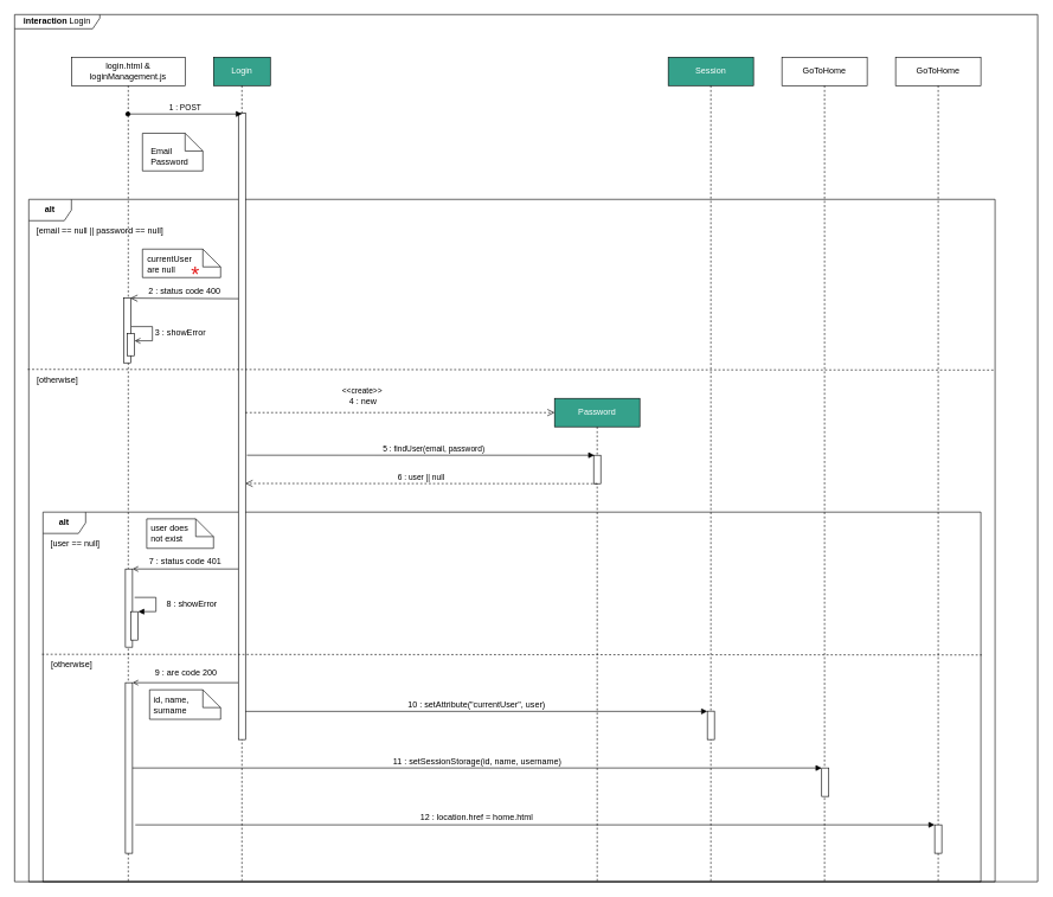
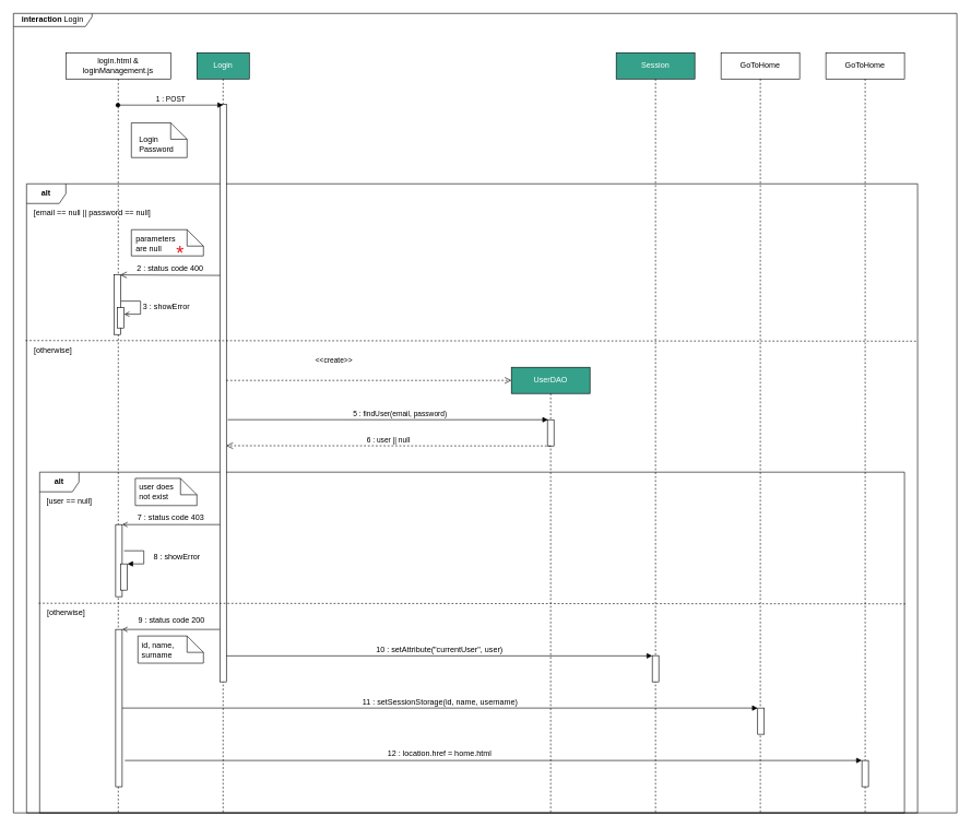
  <mxCell id="0" />
  <mxCell id="1" parent="0" />
  <mxCell id="2" value="&lt;b&gt;interaction &lt;/b&gt;Login" style="shape=umlFrame;whiteSpace=wrap;html=1;width=120;height=20;" parent="1" vertex="1"><mxGeometry x="20" y="20" width="1440" height="1220" as="geometry" /></mxCell>
  <mxCell id="3" value="&lt;b&gt;alt&lt;/b&gt;" style="shape=umlFrame;whiteSpace=wrap;html=1;" parent="1" vertex="1"><mxGeometry x="40" y="280" width="1360" height="960" as="geometry" /></mxCell>
  <mxCell id="4" value="&lt;b&gt;alt&lt;/b&gt;" style="shape=umlFrame;whiteSpace=wrap;html=1;" parent="1" vertex="1"><mxGeometry x="60" y="720" width="1320" height="520" as="geometry" /></mxCell>
  <mxCell id="5" value="login.html &amp;amp; loginManagement.js" style="shape=umlLifeline;perimeter=lifelinePerimeter;whiteSpace=wrap;html=1;container=1;collapsible=0;recursiveResize=0;outlineConnect=0;" parent="1" vertex="1"><mxGeometry x="100" y="80" width="160" height="1160" as="geometry" /></mxCell>
  <mxCell id="6" value="[email == null || password == null]" style="text;html=1;align=center;verticalAlign=middle;resizable=0;points=[];autosize=1;strokeColor=none;fillColor=none;" parent="5" vertex="1"><mxGeometry x="-60" y="230" width="200" height="30" as="geometry" /></mxCell>
  <mxCell id="7" value="3 : showError" style="edgeStyle=orthogonalEdgeStyle;html=1;align=left;spacingLeft=2;endArrow=open;rounded=0;entryX=1;entryY=0;fontSize=12;fontColor=#000000;endFill=0;" edge="1" parent="5"><mxGeometry relative="1" as="geometry"><mxPoint x="84" y="379" as="sourcePoint" /><Array as="points"><mxPoint x="114" y="379" /></Array><mxPoint x="89" y="399" as="targetPoint" /></mxGeometry></mxCell>
  <mxCell id="8" value="[otherwise]" style="text;html=1;align=center;verticalAlign=middle;resizable=0;points=[];autosize=1;strokeColor=none;fillColor=none;" parent="5" vertex="1"><mxGeometry x="-40" y="840" width="80" height="30" as="geometry" /></mxCell>
  <mxCell id="9" value="" style="html=1;points=[];perimeter=orthogonalPerimeter;fontSize=12;fontColor=#FFFFFF;strokeColor=#000000;fillColor=#FFFFFF;" vertex="1" parent="5"><mxGeometry x="76" y="720" width="10" height="110" as="geometry" /></mxCell>
  <mxCell id="10" value="" style="html=1;points=[];perimeter=orthogonalPerimeter;fontSize=12;fontColor=#FFFFFF;strokeColor=#000000;fillColor=#FFFFFF;" vertex="1" parent="5"><mxGeometry x="84" y="780" width="10" height="40" as="geometry" /></mxCell>
  <mxCell id="11" value="&lt;font color=&quot;#000000&quot;&gt;8 : showError&lt;/font&gt;" style="edgeStyle=orthogonalEdgeStyle;html=1;align=left;spacingLeft=2;endArrow=block;rounded=0;entryX=1;entryY=0;fontSize=12;fontColor=#FFFFFF;" edge="1" target="10" parent="5"><mxGeometry x="0.067" y="11" relative="1" as="geometry"><mxPoint x="89" y="760" as="sourcePoint" /><Array as="points"><mxPoint x="119" y="760" /></Array><mxPoint as="offset" /></mxGeometry></mxCell>
  <mxCell id="12" value="" style="html=1;points=[];perimeter=orthogonalPerimeter;fontSize=12;fontColor=#FFFFFF;strokeColor=#000000;fillColor=#FFFFFF;" vertex="1" parent="5"><mxGeometry x="76" y="880" width="10" height="240" as="geometry" /></mxCell>
  <mxCell id="13" value="dispatch" style="html=1;verticalAlign=bottom;startArrow=none;endArrow=open;startSize=8;rounded=0;fontSize=12;fontColor=#FFFFFF;entryX=1;entryY=0;entryDx=0;entryDy=0;entryPerimeter=0;startFill=0;endFill=0;" edge="1" parent="5"><mxGeometry relative="1" as="geometry"><mxPoint x="235" y="880" as="sourcePoint" /><mxPoint x="86" y="880" as="targetPoint" /></mxGeometry></mxCell>
  <mxCell id="14" value="" style="html=1;points=[];perimeter=orthogonalPerimeter;fontSize=12;fontColor=#FFFFFF;strokeColor=#000000;fillColor=#FFFFFF;" vertex="1" parent="5"><mxGeometry x="74" y="339" width="10" height="91" as="geometry" /></mxCell>
  <mxCell id="15" value="" style="html=1;points=[];perimeter=orthogonalPerimeter;fontSize=12;fontColor=#FFFFFF;strokeColor=#000000;fillColor=#FFFFFF;" vertex="1" parent="5"><mxGeometry x="79" y="389" width="10" height="31" as="geometry" /></mxCell>
  <mxCell id="16" value="Login" style="shape=umlLifeline;perimeter=lifelinePerimeter;whiteSpace=wrap;html=1;container=1;collapsible=0;recursiveResize=0;outlineConnect=0;size=40;fillColor=#35a18b;fontColor=#FFFFFF;" parent="1" vertex="1"><mxGeometry x="300" y="80" width="80" height="1160" as="geometry" /></mxCell>
  <mxCell id="17" value="" style="html=1;points=[];perimeter=orthogonalPerimeter;" parent="16" vertex="1"><mxGeometry x="35" y="79" width="10" height="881" as="geometry" /></mxCell>
  <mxCell id="18" value="Session" style="shape=umlLifeline;perimeter=lifelinePerimeter;whiteSpace=wrap;html=1;container=1;collapsible=0;recursiveResize=0;outlineConnect=0;size=40;fillColor=#35A18B;fontColor=#FFFFFF;" parent="1" vertex="1"><mxGeometry x="940" y="80" width="120" height="1160" as="geometry" /></mxCell>
  <mxCell id="19" value="" style="html=1;points=[];perimeter=orthogonalPerimeter;fontSize=12;fontColor=#000000;strokeColor=#000000;fillColor=#FFFFFF;" vertex="1" parent="18"><mxGeometry x="55" y="920" width="10" height="40" as="geometry" /></mxCell>
  <mxCell id="20" value="GoToHome" style="shape=umlLifeline;perimeter=lifelinePerimeter;whiteSpace=wrap;html=1;container=1;collapsible=0;recursiveResize=0;outlineConnect=0;size=40;" parent="1" vertex="1"><mxGeometry x="1100" y="80" width="120" height="1160" as="geometry" /></mxCell>
  <mxCell id="21" value="" style="shape=note2;boundedLbl=1;whiteSpace=wrap;html=1;size=25;verticalAlign=top;align=center;" parent="1" vertex="1"><mxGeometry x="200" y="187" width="85" height="53" as="geometry" /></mxCell>
- <mxCell id="22" value="&lt;div style=&quot;&quot;&gt;Email&lt;/div&gt;&lt;div style=&quot;&quot;&gt;&lt;div style=&quot;&quot;&gt;&lt;div style=&quot;&quot;&gt;&lt;div style=&quot;&quot;&gt;&lt;div style=&quot;&quot;&gt;Password&lt;/div&gt;&lt;/div&gt;&lt;/div&gt;&lt;/div&gt;&lt;/div&gt;" style="text;html=1;align=left;verticalAlign=middle;resizable=0;points=[];autosize=1;strokeColor=none;fillColor=none;" parent="1" vertex="1"><mxGeometry x="210" y="198.5" width="80" height="40" as="geometry" /></mxCell>
+ <mxCell id="22" value="&lt;div style=&quot;&quot;&gt;Login&lt;/div&gt;&lt;div style=&quot;&quot;&gt;&lt;div style=&quot;&quot;&gt;&lt;div style=&quot;&quot;&gt;&lt;div style=&quot;&quot;&gt;&lt;div style=&quot;&quot;&gt;Password&lt;/div&gt;&lt;/div&gt;&lt;/div&gt;&lt;/div&gt;&lt;/div&gt;" style="text;html=1;align=left;verticalAlign=middle;resizable=0;points=[];autosize=1;strokeColor=none;fillColor=none;" parent="1" vertex="1"><mxGeometry x="210" y="198.5" width="80" height="40" as="geometry" /></mxCell>
  <mxCell id="23" value="1 : POST" style="html=1;verticalAlign=bottom;endArrow=block;rounded=0;entryX=0.5;entryY=0.001;entryDx=0;entryDy=0;entryPerimeter=0;startArrow=oval;startFill=1;" parent="1" source="5" target="17" edge="1"><mxGeometry width="80" relative="1" as="geometry"><mxPoint x="610" y="520" as="sourcePoint" /><mxPoint x="690" y="520" as="targetPoint" /></mxGeometry></mxCell>
  <mxCell id="24" value="[otherwise]" style="text;html=1;align=center;verticalAlign=middle;resizable=0;points=[];autosize=1;strokeColor=none;fillColor=none;" parent="1" vertex="1"><mxGeometry x="40" y="520" width="80" height="30" as="geometry" /></mxCell>
- <mxCell id="25" value="Password" style="shape=umlLifeline;perimeter=lifelinePerimeter;whiteSpace=wrap;html=1;container=1;collapsible=0;recursiveResize=0;outlineConnect=0;size=40;fillColor=#35A18B;fontColor=#FFFFFF;" parent="1" vertex="1"><mxGeometry x="780" y="560" width="120" height="680" as="geometry" /></mxCell>
+ <mxCell id="25" value="UserDAO" style="shape=umlLifeline;perimeter=lifelinePerimeter;whiteSpace=wrap;html=1;container=1;collapsible=0;recursiveResize=0;outlineConnect=0;size=40;fillColor=#35A18B;fontColor=#FFFFFF;" parent="1" vertex="1"><mxGeometry x="780" y="560" width="120" height="680" as="geometry" /></mxCell>
  <mxCell id="26" value="" style="html=1;points=[];perimeter=orthogonalPerimeter;" parent="25" vertex="1"><mxGeometry x="55" y="80" width="10" height="40" as="geometry" /></mxCell>
  <mxCell id="27" value="&amp;lt;&amp;lt;create&amp;gt;&amp;gt;" style="endArrow=open;startArrow=none;endFill=0;startFill=0;endSize=8;html=1;verticalAlign=bottom;dashed=1;labelBackgroundColor=none;rounded=0;" parent="1" source="17" edge="1"><mxGeometry x="-0.247" y="21" width="160" relative="1" as="geometry"><mxPoint x="350" y="580" as="sourcePoint" /><mxPoint x="780" y="580" as="targetPoint" /><mxPoint as="offset" /></mxGeometry></mxCell>
- <mxCell id="28" value="4 : new" style="text;html=1;align=center;verticalAlign=middle;resizable=0;points=[];autosize=1;strokeColor=none;fillColor=none;" parent="1" vertex="1"><mxGeometry x="480" y="550" width="60" height="30" as="geometry" /></mxCell>
  <mxCell id="29" value="5 : findUser(email, password)" style="html=1;verticalAlign=bottom;startArrow=none;endArrow=block;startSize=8;rounded=0;exitX=1.1;exitY=0.608;exitDx=0;exitDy=0;exitPerimeter=0;startFill=0;" parent="1" edge="1"><mxGeometry x="0.076" relative="1" as="geometry"><mxPoint x="347" y="639.928" as="sourcePoint" /><mxPoint x="836" y="640" as="targetPoint" /><mxPoint as="offset" /></mxGeometry></mxCell>
  <mxCell id="30" value="6 : user || null" style="html=1;verticalAlign=bottom;endArrow=open;dashed=1;endSize=8;rounded=0;entryX=1;entryY=0.591;entryDx=0;entryDy=0;entryPerimeter=0;" parent="1" target="17" edge="1"><mxGeometry relative="1" as="geometry"><mxPoint x="840" y="680" as="sourcePoint" /><mxPoint x="350" y="680" as="targetPoint" /></mxGeometry></mxCell>
  <mxCell id="31" value="[user == null]" style="text;html=1;align=center;verticalAlign=middle;resizable=0;points=[];autosize=1;strokeColor=none;fillColor=none;" parent="1" vertex="1"><mxGeometry x="60" y="750" width="90" height="30" as="geometry" /></mxCell>
  <mxCell id="32" value="" style="endArrow=none;dashed=1;html=1;rounded=0;exitX=-0.001;exitY=0.498;exitDx=0;exitDy=0;exitPerimeter=0;entryX=1.001;entryY=0.5;entryDx=0;entryDy=0;entryPerimeter=0;" parent="1" edge="1"><mxGeometry width="50" height="50" relative="1" as="geometry"><mxPoint x="58.68" y="920.04" as="sourcePoint" /><mxPoint x="1381.32" y="921" as="targetPoint" /></mxGeometry></mxCell>
  <mxCell id="33" value="GoToHome" style="shape=umlLifeline;perimeter=lifelinePerimeter;whiteSpace=wrap;html=1;container=1;collapsible=0;recursiveResize=0;outlineConnect=0;size=40;" vertex="1" parent="1"><mxGeometry x="1260" y="80" width="120" height="1160" as="geometry" /></mxCell>
  <mxCell id="34" value="" style="html=1;points=[];perimeter=orthogonalPerimeter;fontSize=12;fontColor=#000000;strokeColor=#000000;fillColor=#FFFFFF;" vertex="1" parent="33"><mxGeometry x="55" y="1080" width="10" height="40" as="geometry" /></mxCell>
  <mxCell id="35" value="" style="shape=note2;boundedLbl=1;whiteSpace=wrap;html=1;size=25;verticalAlign=top;align=center;" vertex="1" parent="1"><mxGeometry x="200" y="350" width="110" height="40" as="geometry" /></mxCell>
- <mxCell id="36" value="&lt;div style=&quot;&quot;&gt;currentUser&amp;nbsp;&lt;/div&gt;&lt;div style=&quot;&quot;&gt;&lt;div style=&quot;&quot;&gt;&lt;div style=&quot;&quot;&gt;&lt;div style=&quot;&quot;&gt;&lt;div style=&quot;&quot;&gt;are null&lt;/div&gt;&lt;/div&gt;&lt;/div&gt;&lt;/div&gt;&lt;/div&gt;" style="text;html=1;align=left;verticalAlign=middle;resizable=0;points=[];autosize=1;strokeColor=none;fillColor=none;" vertex="1" parent="1"><mxGeometry x="205" y="350.5" width="90" height="40" as="geometry" /></mxCell>
+ <mxCell id="36" value="&lt;div style=&quot;&quot;&gt;parameters&amp;nbsp;&lt;/div&gt;&lt;div style=&quot;&quot;&gt;&lt;div style=&quot;&quot;&gt;&lt;div style=&quot;&quot;&gt;&lt;div style=&quot;&quot;&gt;&lt;div style=&quot;&quot;&gt;are null&lt;/div&gt;&lt;/div&gt;&lt;/div&gt;&lt;/div&gt;&lt;/div&gt;" style="text;html=1;align=left;verticalAlign=middle;resizable=0;points=[];autosize=1;strokeColor=none;fillColor=none;" vertex="1" parent="1"><mxGeometry x="205" y="350.5" width="90" height="40" as="geometry" /></mxCell>
  <mxCell id="37" value="&lt;font style=&quot;font-size: 30px;&quot;&gt;*&lt;/font&gt;" style="text;html=1;align=center;verticalAlign=middle;resizable=0;points=[];autosize=1;strokeColor=none;fillColor=none;fontSize=12;fontColor=#E31818;" vertex="1" parent="1"><mxGeometry x="254" y="361" width="40" height="50" as="geometry" /></mxCell>
  <mxCell id="38" value="2 : status code 400" style="html=1;verticalAlign=bottom;endArrow=open;endSize=8;rounded=0;fontSize=12;fontColor=#000000;exitX=0.004;exitY=0.296;exitDx=0;exitDy=0;exitPerimeter=0;" edge="1" parent="1" source="17"><mxGeometry relative="1" as="geometry"><mxPoint x="328" y="417.984" as="sourcePoint" /><mxPoint x="183" y="419" as="targetPoint" /></mxGeometry></mxCell>
  <mxCell id="39" value="" style="endArrow=none;dashed=1;html=1;rounded=0;fontSize=12;fontColor=#000000;exitX=-0.001;exitY=0.285;exitDx=0;exitDy=0;exitPerimeter=0;entryX=1;entryY=0.286;entryDx=0;entryDy=0;entryPerimeter=0;" edge="1" parent="1"><mxGeometry width="50" height="50" relative="1" as="geometry"><mxPoint x="38.64" y="519.2" as="sourcePoint" /><mxPoint x="1400" y="520.12" as="targetPoint" /></mxGeometry></mxCell>
  <mxCell id="40" value="dispatch" style="html=1;verticalAlign=bottom;startArrow=none;endArrow=open;startSize=8;rounded=0;fontSize=12;fontColor=#FFFFFF;entryX=1;entryY=0;entryDx=0;entryDy=0;entryPerimeter=0;startFill=0;endFill=0;" edge="1" target="9" parent="1"><mxGeometry relative="1" as="geometry"><mxPoint x="335" y="800" as="sourcePoint" /><mxPoint x="180" y="800" as="targetPoint" /></mxGeometry></mxCell>
  <mxCell id="41" value="" style="shape=note2;boundedLbl=1;whiteSpace=wrap;html=1;size=25;verticalAlign=top;align=center;" vertex="1" parent="1"><mxGeometry x="206" y="729.5" width="94" height="41.5" as="geometry" /></mxCell>
  <mxCell id="42" value="&lt;div style=&quot;&quot;&gt;user does&amp;nbsp;&lt;/div&gt;&lt;div style=&quot;&quot;&gt;not exist&lt;/div&gt;" style="text;html=1;align=left;verticalAlign=middle;resizable=0;points=[];autosize=1;strokeColor=none;fillColor=none;" vertex="1" parent="1"><mxGeometry x="210" y="730" width="80" height="40" as="geometry" /></mxCell>
- <mxCell id="43" value="&lt;font color=&quot;#000000&quot;&gt;7 : status code 401&lt;/font&gt;" style="text;html=1;align=center;verticalAlign=middle;resizable=0;points=[];autosize=1;strokeColor=none;fillColor=none;fontSize=12;fontColor=#FFFFFF;" vertex="1" parent="1"><mxGeometry x="200" y="774" width="120" height="30" as="geometry" /></mxCell>
- <mxCell id="44" value="&lt;font color=&quot;#000000&quot;&gt;9 : are code 200&lt;/font&gt;" style="text;html=1;align=center;verticalAlign=middle;resizable=0;points=[];autosize=1;strokeColor=none;fillColor=none;fontSize=12;fontColor=#FFFFFF;" vertex="1" parent="1"><mxGeometry x="201" y="932" width="120" height="30" as="geometry" /></mxCell>
+ <mxCell id="43" value="&lt;font color=&quot;#000000&quot;&gt;7 : status code 403&lt;/font&gt;" style="text;html=1;align=center;verticalAlign=middle;resizable=0;points=[];autosize=1;strokeColor=none;fillColor=none;fontSize=12;fontColor=#FFFFFF;" vertex="1" parent="1"><mxGeometry x="200" y="774" width="120" height="30" as="geometry" /></mxCell>
+ <mxCell id="44" value="&lt;font color=&quot;#000000&quot;&gt;9 : status code 200&lt;/font&gt;" style="text;html=1;align=center;verticalAlign=middle;resizable=0;points=[];autosize=1;strokeColor=none;fillColor=none;fontSize=12;fontColor=#FFFFFF;" vertex="1" parent="1"><mxGeometry x="201" y="932" width="120" height="30" as="geometry" /></mxCell>
  <mxCell id="45" value="10 : setAttribute(&quot;currentUser&quot;, user)" style="html=1;verticalAlign=bottom;startArrow=none;endArrow=block;startSize=8;rounded=0;fontSize=12;fontColor=#000000;exitX=1;exitY=0.955;exitDx=0;exitDy=0;exitPerimeter=0;startFill=0;" edge="1" target="19" parent="1" source="17"><mxGeometry relative="1" as="geometry"><mxPoint x="935" y="1000" as="sourcePoint" /></mxGeometry></mxCell>
  <mxCell id="46" value="" style="html=1;points=[];perimeter=orthogonalPerimeter;fontSize=12;fontColor=#000000;strokeColor=#000000;fillColor=#FFFFFF;" vertex="1" parent="1"><mxGeometry x="1156" y="1080" width="10" height="40" as="geometry" /></mxCell>
  <mxCell id="47" value="11 : setSessionStorage(id, name, username)" style="html=1;verticalAlign=bottom;startArrow=none;endArrow=block;startSize=8;rounded=0;fontSize=12;fontColor=#000000;exitX=1;exitY=0.8;exitDx=0;exitDy=0;exitPerimeter=0;startFill=0;" edge="1" parent="1"><mxGeometry relative="1" as="geometry"><mxPoint x="186" y="1080" as="sourcePoint" /><mxPoint x="1156" y="1080" as="targetPoint" /></mxGeometry></mxCell>
  <mxCell id="48" value="12 : location.href = home.html" style="html=1;verticalAlign=bottom;startArrow=none;endArrow=block;startSize=8;rounded=0;fontSize=12;fontColor=#000000;startFill=0;" edge="1" parent="1"><mxGeometry x="-0.147" y="1" relative="1" as="geometry"><mxPoint x="190" y="1160" as="sourcePoint" /><mxPoint x="1315" y="1160" as="targetPoint" /><mxPoint as="offset" /></mxGeometry></mxCell>
  <mxCell id="49" value="" style="shape=note2;boundedLbl=1;whiteSpace=wrap;html=1;size=25;verticalAlign=top;align=center;" vertex="1" parent="1"><mxGeometry x="210" y="970" width="100" height="41.5" as="geometry" /></mxCell>
  <mxCell id="50" value="&lt;div style=&quot;&quot;&gt;id, name,&amp;nbsp;&lt;/div&gt;&lt;div style=&quot;&quot;&gt;surname&lt;/div&gt;" style="text;html=1;align=left;verticalAlign=middle;resizable=0;points=[];autosize=1;strokeColor=none;fillColor=none;" vertex="1" parent="1"><mxGeometry x="214" y="970.75" width="80" height="40" as="geometry" /></mxCell>
